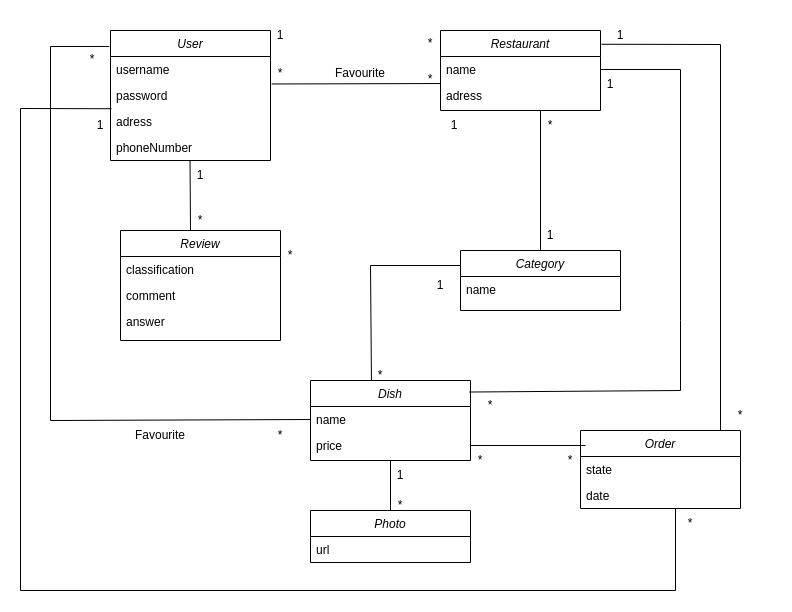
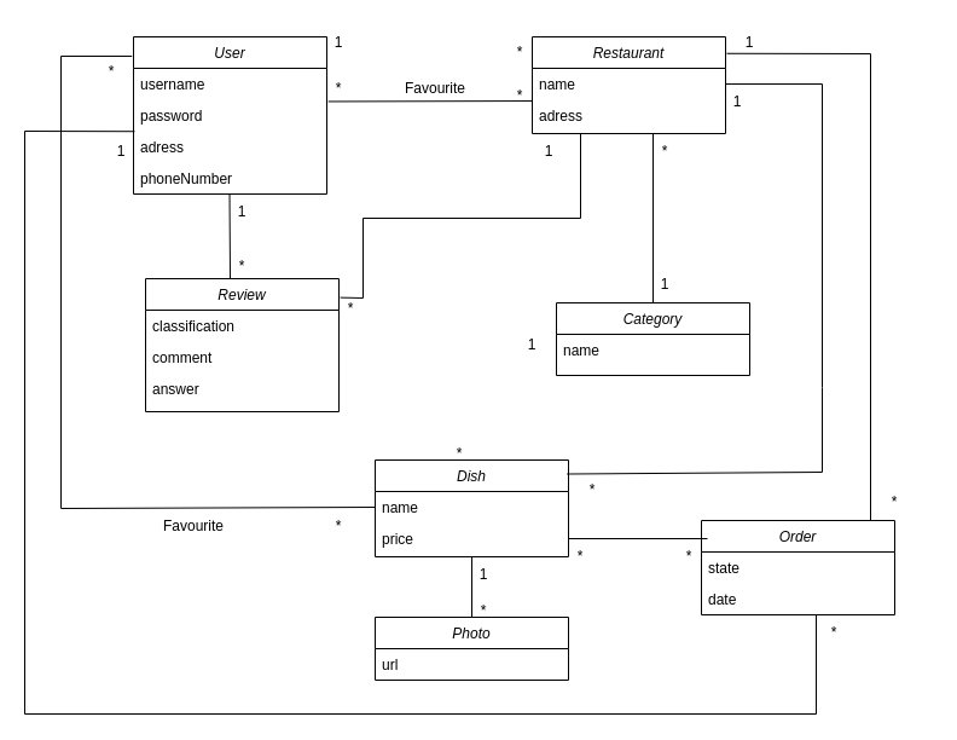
  <mxCell id="0" />
  <mxCell id="1" parent="0" />
  <mxCell id="2" value="User" style="swimlane;fontStyle=2;align=center;verticalAlign=top;childLayout=stackLayout;horizontal=1;startSize=26;horizontalStack=0;resizeParent=1;resizeLast=0;collapsible=1;marginBottom=0;rounded=0;shadow=0;strokeWidth=1;" parent="1" vertex="1"><mxGeometry x="110" y="30" width="160" height="130" as="geometry"><mxRectangle x="100" y="160" width="160" height="26" as="alternateBounds" /></mxGeometry></mxCell>
  <mxCell id="3" value="username" style="text;align=left;verticalAlign=top;spacingLeft=4;spacingRight=4;overflow=hidden;rotatable=0;points=[[0,0.5],[1,0.5]];portConstraint=eastwest;" parent="2" vertex="1"><mxGeometry y="26" width="160" height="26" as="geometry" /></mxCell>
  <mxCell id="4" value="password" style="text;align=left;verticalAlign=top;spacingLeft=4;spacingRight=4;overflow=hidden;rotatable=0;points=[[0,0.5],[1,0.5]];portConstraint=eastwest;rounded=0;shadow=0;html=0;" parent="2" vertex="1"><mxGeometry y="52" width="160" height="26" as="geometry" /></mxCell>
  <mxCell id="5" value="adress" style="text;align=left;verticalAlign=top;spacingLeft=4;spacingRight=4;overflow=hidden;rotatable=0;points=[[0,0.5],[1,0.5]];portConstraint=eastwest;rounded=0;shadow=0;html=0;" parent="2" vertex="1"><mxGeometry y="78" width="160" height="26" as="geometry" /></mxCell>
  <mxCell id="6" value="phoneNumber" style="text;align=left;verticalAlign=top;spacingLeft=4;spacingRight=4;overflow=hidden;rotatable=0;points=[[0,0.5],[1,0.5]];portConstraint=eastwest;rounded=0;shadow=0;html=0;" vertex="1" parent="2"><mxGeometry y="104" width="160" height="26" as="geometry" /></mxCell>
  <mxCell id="7" value="Restaurant" style="swimlane;fontStyle=2;align=center;verticalAlign=top;childLayout=stackLayout;horizontal=1;startSize=26;horizontalStack=0;resizeParent=1;resizeLast=0;collapsible=1;marginBottom=0;rounded=0;shadow=0;strokeWidth=1;" vertex="1" parent="1"><mxGeometry x="440" y="30" width="160" height="80" as="geometry"><mxRectangle x="230" y="140" width="160" height="26" as="alternateBounds" /></mxGeometry></mxCell>
  <mxCell id="8" value="name" style="text;align=left;verticalAlign=top;spacingLeft=4;spacingRight=4;overflow=hidden;rotatable=0;points=[[0,0.5],[1,0.5]];portConstraint=eastwest;" vertex="1" parent="7"><mxGeometry y="26" width="160" height="26" as="geometry" /></mxCell>
  <mxCell id="9" value="adress" style="text;align=left;verticalAlign=top;spacingLeft=4;spacingRight=4;overflow=hidden;rotatable=0;points=[[0,0.5],[1,0.5]];portConstraint=eastwest;rounded=0;shadow=0;html=0;" vertex="1" parent="7"><mxGeometry y="52" width="160" height="26" as="geometry" /></mxCell>
  <mxCell id="10" value="*" style="text;html=1;strokeColor=none;fillColor=none;align=center;verticalAlign=middle;whiteSpace=wrap;rounded=0;" vertex="1" parent="1"><mxGeometry x="400" y="28" width="60" height="30" as="geometry" /></mxCell>
  <mxCell id="11" value="1" style="text;html=1;strokeColor=none;fillColor=none;align=center;verticalAlign=middle;whiteSpace=wrap;rounded=0;" vertex="1" parent="1"><mxGeometry x="250" y="20" width="60" height="30" as="geometry" /></mxCell>
  <mxCell id="12" value="" style="endArrow=none;html=1;rounded=0;exitX=1.007;exitY=0.119;exitDx=0;exitDy=0;exitPerimeter=0;entryX=0.001;entryY=0.188;entryDx=0;entryDy=0;entryPerimeter=0;" edge="1" parent="1"><mxGeometry width="50" height="50" relative="1" as="geometry"><mxPoint x="271.12" y="83.47" as="sourcePoint" /><mxPoint x="440.16" y="83.04" as="targetPoint" /></mxGeometry></mxCell>
  <mxCell id="13" value="Favourite" style="text;html=1;strokeColor=none;fillColor=none;align=center;verticalAlign=middle;whiteSpace=wrap;rounded=0;" vertex="1" parent="1"><mxGeometry x="330" y="58" width="60" height="30" as="geometry" /></mxCell>
  <mxCell id="14" value="*" style="text;html=1;strokeColor=none;fillColor=none;align=center;verticalAlign=middle;whiteSpace=wrap;rounded=0;" vertex="1" parent="1"><mxGeometry x="400" y="64" width="60" height="30" as="geometry" /></mxCell>
  <mxCell id="15" value="*" style="text;html=1;strokeColor=none;fillColor=none;align=center;verticalAlign=middle;whiteSpace=wrap;rounded=0;" vertex="1" parent="1"><mxGeometry x="250" y="58" width="60" height="30" as="geometry" /></mxCell>
  <mxCell id="16" value="Category" style="swimlane;fontStyle=2;align=center;verticalAlign=top;childLayout=stackLayout;horizontal=1;startSize=26;horizontalStack=0;resizeParent=1;resizeLast=0;collapsible=1;marginBottom=0;rounded=0;shadow=0;strokeWidth=1;" vertex="1" parent="1"><mxGeometry x="460" y="250" width="160" height="60" as="geometry"><mxRectangle x="230" y="140" width="160" height="26" as="alternateBounds" /></mxGeometry></mxCell>
  <mxCell id="17" value="name" style="text;align=left;verticalAlign=top;spacingLeft=4;spacingRight=4;overflow=hidden;rotatable=0;points=[[0,0.5],[1,0.5]];portConstraint=eastwest;" vertex="1" parent="16"><mxGeometry y="26" width="160" height="26" as="geometry" /></mxCell>
  <mxCell id="18" value="" style="endArrow=none;html=1;rounded=0;exitX=0.5;exitY=0;exitDx=0;exitDy=0;" edge="1" parent="1" source="16"><mxGeometry width="50" height="50" relative="1" as="geometry"><mxPoint x="490" y="160" as="sourcePoint" /><mxPoint x="540" y="110" as="targetPoint" /></mxGeometry></mxCell>
  <mxCell id="19" value="*" style="text;html=1;strokeColor=none;fillColor=none;align=center;verticalAlign=middle;whiteSpace=wrap;rounded=0;" vertex="1" parent="1"><mxGeometry x="520" y="110" width="60" height="30" as="geometry" /></mxCell>
  <mxCell id="20" value="1" style="text;html=1;strokeColor=none;fillColor=none;align=center;verticalAlign=middle;whiteSpace=wrap;rounded=0;" vertex="1" parent="1"><mxGeometry x="520" y="220" width="60" height="30" as="geometry" /></mxCell>
  <mxCell id="21" value="Review" style="swimlane;fontStyle=2;align=center;verticalAlign=top;childLayout=stackLayout;horizontal=1;startSize=26;horizontalStack=0;resizeParent=1;resizeLast=0;collapsible=1;marginBottom=0;rounded=0;shadow=0;strokeWidth=1;" vertex="1" parent="1"><mxGeometry x="120" y="230" width="160" height="110" as="geometry"><mxRectangle x="110" y="360" width="160" height="26" as="alternateBounds" /></mxGeometry></mxCell>
  <mxCell id="22" value="classification" style="text;align=left;verticalAlign=top;spacingLeft=4;spacingRight=4;overflow=hidden;rotatable=0;points=[[0,0.5],[1,0.5]];portConstraint=eastwest;" vertex="1" parent="21"><mxGeometry y="26" width="160" height="26" as="geometry" /></mxCell>
  <mxCell id="23" value="comment" style="text;align=left;verticalAlign=top;spacingLeft=4;spacingRight=4;overflow=hidden;rotatable=0;points=[[0,0.5],[1,0.5]];portConstraint=eastwest;rounded=0;shadow=0;html=0;" vertex="1" parent="21"><mxGeometry y="52" width="160" height="26" as="geometry" /></mxCell>
  <mxCell id="24" value="answer" style="text;align=left;verticalAlign=top;spacingLeft=4;spacingRight=4;overflow=hidden;rotatable=0;points=[[0,0.5],[1,0.5]];portConstraint=eastwest;rounded=0;shadow=0;html=0;" vertex="1" parent="21"><mxGeometry y="78" width="160" height="26" as="geometry" /></mxCell>
  <mxCell id="25" value="" style="endArrow=none;html=1;rounded=0;" edge="1" parent="1"><mxGeometry width="50" height="50" relative="1" as="geometry"><mxPoint x="190" y="230" as="sourcePoint" /><mxPoint x="189.52" y="160" as="targetPoint" /></mxGeometry></mxCell>
  <mxCell id="26" value="1" style="text;html=1;strokeColor=none;fillColor=none;align=center;verticalAlign=middle;whiteSpace=wrap;rounded=0;" vertex="1" parent="1"><mxGeometry x="170" y="160" width="60" height="30" as="geometry" /></mxCell>
  <mxCell id="27" value="*" style="text;html=1;strokeColor=none;fillColor=none;align=center;verticalAlign=middle;whiteSpace=wrap;rounded=0;" vertex="1" parent="1"><mxGeometry x="170" y="205" width="60" height="30" as="geometry" /></mxCell>
+ <mxCell id="28" value="" style="endArrow=none;html=1;rounded=0;entryX=0.25;entryY=1;entryDx=0;entryDy=0;exitX=1.007;exitY=0.142;exitDx=0;exitDy=0;exitPerimeter=0;" edge="1" parent="1" source="21" target="7"><mxGeometry width="50" height="50" relative="1" as="geometry"><mxPoint x="320" y="240" as="sourcePoint" /><mxPoint x="370" y="190" as="targetPoint" /><Array as="points"><mxPoint x="300" y="246" /><mxPoint x="300" y="180" /><mxPoint x="480" y="180" /></Array></mxGeometry></mxCell>
  <mxCell id="29" value="*" style="text;html=1;strokeColor=none;fillColor=none;align=center;verticalAlign=middle;whiteSpace=wrap;rounded=0;" vertex="1" parent="1"><mxGeometry x="260" y="240" width="60" height="30" as="geometry" /></mxCell>
  <mxCell id="30" value="1" style="text;html=1;strokeColor=none;fillColor=none;align=center;verticalAlign=middle;whiteSpace=wrap;rounded=0;" vertex="1" parent="1"><mxGeometry x="424" y="110" width="60" height="30" as="geometry" /></mxCell>
  <mxCell id="31" value="Dish" style="swimlane;fontStyle=2;align=center;verticalAlign=top;childLayout=stackLayout;horizontal=1;startSize=26;horizontalStack=0;resizeParent=1;resizeLast=0;collapsible=1;marginBottom=0;rounded=0;shadow=0;strokeWidth=1;" vertex="1" parent="1"><mxGeometry x="310" y="380" width="160" height="80" as="geometry"><mxRectangle x="230" y="140" width="160" height="26" as="alternateBounds" /></mxGeometry></mxCell>
  <mxCell id="32" value="name" style="text;align=left;verticalAlign=top;spacingLeft=4;spacingRight=4;overflow=hidden;rotatable=0;points=[[0,0.5],[1,0.5]];portConstraint=eastwest;" vertex="1" parent="31"><mxGeometry y="26" width="160" height="26" as="geometry" /></mxCell>
  <mxCell id="33" value="price" style="text;align=left;verticalAlign=top;spacingLeft=4;spacingRight=4;overflow=hidden;rotatable=0;points=[[0,0.5],[1,0.5]];portConstraint=eastwest;rounded=0;shadow=0;html=0;" vertex="1" parent="31"><mxGeometry y="52" width="160" height="26" as="geometry" /></mxCell>
  <mxCell id="34" value="" style="endArrow=none;html=1;rounded=0;entryX=-0.008;entryY=0.123;entryDx=0;entryDy=0;entryPerimeter=0;exitX=0;exitY=0.5;exitDx=0;exitDy=0;" edge="1" parent="1" source="32" target="2"><mxGeometry width="50" height="50" relative="1" as="geometry"><mxPoint x="50" y="530" as="sourcePoint" /><mxPoint x="70" y="170" as="targetPoint" /><Array as="points"><mxPoint x="50" y="420" /><mxPoint x="50" y="46" /></Array></mxGeometry></mxCell>
  <mxCell id="35" value="Favourite" style="text;html=1;strokeColor=none;fillColor=none;align=center;verticalAlign=middle;whiteSpace=wrap;rounded=0;" vertex="1" parent="1"><mxGeometry x="130" y="420" width="60" height="30" as="geometry" /></mxCell>
  <mxCell id="36" value="*" style="text;html=1;strokeColor=none;fillColor=none;align=center;verticalAlign=middle;whiteSpace=wrap;rounded=0;" vertex="1" parent="1"><mxGeometry x="250" y="420" width="60" height="30" as="geometry" /></mxCell>
  <mxCell id="37" value="*" style="text;html=1;strokeColor=none;fillColor=none;align=center;verticalAlign=middle;whiteSpace=wrap;rounded=0;" vertex="1" parent="1"><mxGeometry x="62" y="44" width="60" height="30" as="geometry" /></mxCell>
  <mxCell id="38" value="Photo" style="swimlane;fontStyle=2;align=center;verticalAlign=top;childLayout=stackLayout;horizontal=1;startSize=26;horizontalStack=0;resizeParent=1;resizeLast=0;collapsible=1;marginBottom=0;rounded=0;shadow=0;strokeWidth=1;" vertex="1" parent="1"><mxGeometry x="310" y="510" width="160" height="52" as="geometry"><mxRectangle x="230" y="140" width="160" height="26" as="alternateBounds" /></mxGeometry></mxCell>
  <mxCell id="39" value="url" style="text;align=left;verticalAlign=top;spacingLeft=4;spacingRight=4;overflow=hidden;rotatable=0;points=[[0,0.5],[1,0.5]];portConstraint=eastwest;" vertex="1" parent="38"><mxGeometry y="26" width="160" height="26" as="geometry" /></mxCell>
  <mxCell id="40" value="" style="endArrow=none;html=1;rounded=0;exitX=0.5;exitY=0;exitDx=0;exitDy=0;" edge="1" parent="1" source="38"><mxGeometry width="50" height="50" relative="1" as="geometry"><mxPoint x="350" y="510" as="sourcePoint" /><mxPoint x="390" y="460" as="targetPoint" /></mxGeometry></mxCell>
  <mxCell id="41" value="*" style="text;html=1;strokeColor=none;fillColor=none;align=center;verticalAlign=middle;whiteSpace=wrap;rounded=0;" vertex="1" parent="1"><mxGeometry x="370" y="490" width="60" height="30" as="geometry" /></mxCell>
  <mxCell id="42" value="1" style="text;html=1;strokeColor=none;fillColor=none;align=center;verticalAlign=middle;whiteSpace=wrap;rounded=0;" vertex="1" parent="1"><mxGeometry x="370" y="460" width="60" height="30" as="geometry" /></mxCell>
  <mxCell id="43" value="" style="endArrow=none;html=1;rounded=0;entryX=1;entryY=0.5;entryDx=0;entryDy=0;exitX=0.992;exitY=0.144;exitDx=0;exitDy=0;exitPerimeter=0;" edge="1" parent="1" source="31" target="8"><mxGeometry width="50" height="50" relative="1" as="geometry"><mxPoint x="680" y="390" as="sourcePoint" /><mxPoint x="700" y="140" as="targetPoint" /><Array as="points"><mxPoint x="680" y="390" /><mxPoint x="680" y="320" /><mxPoint x="680" y="69" /></Array></mxGeometry></mxCell>
  <mxCell id="44" value="*" style="text;html=1;strokeColor=none;fillColor=none;align=center;verticalAlign=middle;whiteSpace=wrap;rounded=0;" vertex="1" parent="1"><mxGeometry x="460" y="390" width="60" height="30" as="geometry" /></mxCell>
  <mxCell id="45" value="1" style="text;html=1;strokeColor=none;fillColor=none;align=center;verticalAlign=middle;whiteSpace=wrap;rounded=0;" vertex="1" parent="1"><mxGeometry x="580" y="64" width="60" height="40" as="geometry" /></mxCell>
- <mxCell id="46" value="" style="endArrow=none;html=1;rounded=0;entryX=0;entryY=0.25;entryDx=0;entryDy=0;exitX=0.381;exitY=0.006;exitDx=0;exitDy=0;exitPerimeter=0;" edge="1" parent="1" source="31" target="16"><mxGeometry width="50" height="50" relative="1" as="geometry"><mxPoint x="360" y="360" as="sourcePoint" /><mxPoint x="410" y="310" as="targetPoint" /><Array as="points"><mxPoint x="370" y="265" /></Array></mxGeometry></mxCell>
  <mxCell id="47" value="1" style="text;html=1;strokeColor=none;fillColor=none;align=center;verticalAlign=middle;whiteSpace=wrap;rounded=0;" vertex="1" parent="1"><mxGeometry x="410" y="270" width="60" height="30" as="geometry" /></mxCell>
  <mxCell id="48" value="*" style="text;html=1;strokeColor=none;fillColor=none;align=center;verticalAlign=middle;whiteSpace=wrap;rounded=0;" vertex="1" parent="1"><mxGeometry x="350" y="360" width="60" height="30" as="geometry" /></mxCell>
  <mxCell id="49" value="Order" style="swimlane;fontStyle=2;align=center;verticalAlign=top;childLayout=stackLayout;horizontal=1;startSize=26;horizontalStack=0;resizeParent=1;resizeLast=0;collapsible=1;marginBottom=0;rounded=0;shadow=0;strokeWidth=1;" vertex="1" parent="1"><mxGeometry x="580" y="430" width="160" height="78" as="geometry"><mxRectangle x="230" y="140" width="160" height="26" as="alternateBounds" /></mxGeometry></mxCell>
  <mxCell id="50" value="state" style="text;align=left;verticalAlign=top;spacingLeft=4;spacingRight=4;overflow=hidden;rotatable=0;points=[[0,0.5],[1,0.5]];portConstraint=eastwest;" vertex="1" parent="49"><mxGeometry y="26" width="160" height="26" as="geometry" /></mxCell>
  <mxCell id="51" value="date " style="text;align=left;verticalAlign=top;spacingLeft=4;spacingRight=4;overflow=hidden;rotatable=0;points=[[0,0.5],[1,0.5]];portConstraint=eastwest;" vertex="1" parent="49"><mxGeometry y="52" width="160" height="26" as="geometry" /></mxCell>
  <mxCell id="52" value="" style="endArrow=none;html=1;rounded=0;entryX=0.75;entryY=0;entryDx=0;entryDy=0;exitX=1;exitY=0.5;exitDx=0;exitDy=0;" edge="1" parent="1" source="33" target="54"><mxGeometry width="50" height="50" relative="1" as="geometry"><mxPoint x="250" y="510" as="sourcePoint" /><mxPoint x="570" y="440" as="targetPoint" /><Array as="points" /></mxGeometry></mxCell>
  <mxCell id="53" value="*" style="text;html=1;strokeColor=none;fillColor=none;align=center;verticalAlign=middle;whiteSpace=wrap;rounded=0;" vertex="1" parent="1"><mxGeometry x="450" y="445" width="60" height="30" as="geometry" /></mxCell>
  <mxCell id="54" value="*" style="text;html=1;strokeColor=none;fillColor=none;align=center;verticalAlign=middle;whiteSpace=wrap;rounded=0;" vertex="1" parent="1"><mxGeometry x="540" y="445" width="60" height="30" as="geometry" /></mxCell>
  <mxCell id="55" value="" style="endArrow=none;html=1;rounded=0;entryX=1.006;entryY=0.172;entryDx=0;entryDy=0;entryPerimeter=0;" edge="1" parent="1" target="7"><mxGeometry width="50" height="50" relative="1" as="geometry"><mxPoint x="720" y="430" as="sourcePoint" /><mxPoint x="720" y="40" as="targetPoint" /><Array as="points"><mxPoint x="720" y="44" /></Array></mxGeometry></mxCell>
  <mxCell id="56" value="*" style="text;html=1;strokeColor=none;fillColor=none;align=center;verticalAlign=middle;whiteSpace=wrap;rounded=0;" vertex="1" parent="1"><mxGeometry x="710" y="400" width="60" height="30" as="geometry" /></mxCell>
  <mxCell id="57" value="1" style="text;html=1;strokeColor=none;fillColor=none;align=center;verticalAlign=middle;whiteSpace=wrap;rounded=0;" vertex="1" parent="1"><mxGeometry x="590" y="20" width="60" height="30" as="geometry" /></mxCell>
  <mxCell id="58" value="" style="endArrow=none;html=1;rounded=0;entryX=0.006;entryY=0.009;entryDx=0;entryDy=0;entryPerimeter=0;exitX=0.25;exitY=0;exitDx=0;exitDy=0;" edge="1" parent="1" source="60" target="5"><mxGeometry width="50" height="50" relative="1" as="geometry"><mxPoint x="680" y="490" as="sourcePoint" /><mxPoint x="130" y="100" as="targetPoint" /><Array as="points"><mxPoint x="675" y="590" /><mxPoint x="20" y="590" /><mxPoint x="20" y="108" /></Array></mxGeometry></mxCell>
  <mxCell id="59" value="1" style="text;html=1;strokeColor=none;fillColor=none;align=center;verticalAlign=middle;whiteSpace=wrap;rounded=0;" vertex="1" parent="1"><mxGeometry x="70" y="110" width="60" height="30" as="geometry" /></mxCell>
  <mxCell id="60" value="*" style="text;html=1;strokeColor=none;fillColor=none;align=center;verticalAlign=middle;whiteSpace=wrap;rounded=0;" vertex="1" parent="1"><mxGeometry x="660" y="508" width="60" height="30" as="geometry" /></mxCell>
